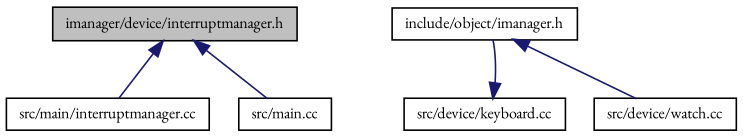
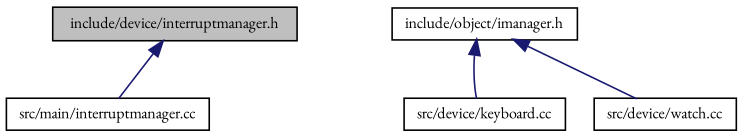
  digraph {
    fontname="EB Garamond"
    node [color=black fontname="EB Garamond" fontsize=10 shape=record]
    edge [color=midnightblue dir=back fontname="EB Garamond" fontsize=10 labelfontname=Helvetica labelfontsize=10 style=solid]
-   n1 [fillcolor=grey75 fontcolor=black height=0.2 label="imanager/device/interruptmanager.h" style=filled width=0.4]
+   n1 [fillcolor=grey75 fontcolor=black height=0.2 label="include/device/interruptmanager.h" style=filled width=0.4]
    n2 [height=0.2 label="src/main/interruptmanager.cc" width=0.4]
-   n3 [height=0.2 label="src/main.cc" width=0.4]
    n4 [height=0.2 label="include/object/imanager.h" width=0.4]
    n5 [height=0.2 label="src/device/keyboard.cc" width=0.4]
    n6 [height=0.2 label="src/device/watch.cc" width=0.4]
    n1 -> n2
-   n1 -> n3
-   n5 -> n4
+   n4 -> n5
    n4 -> n6
  }
